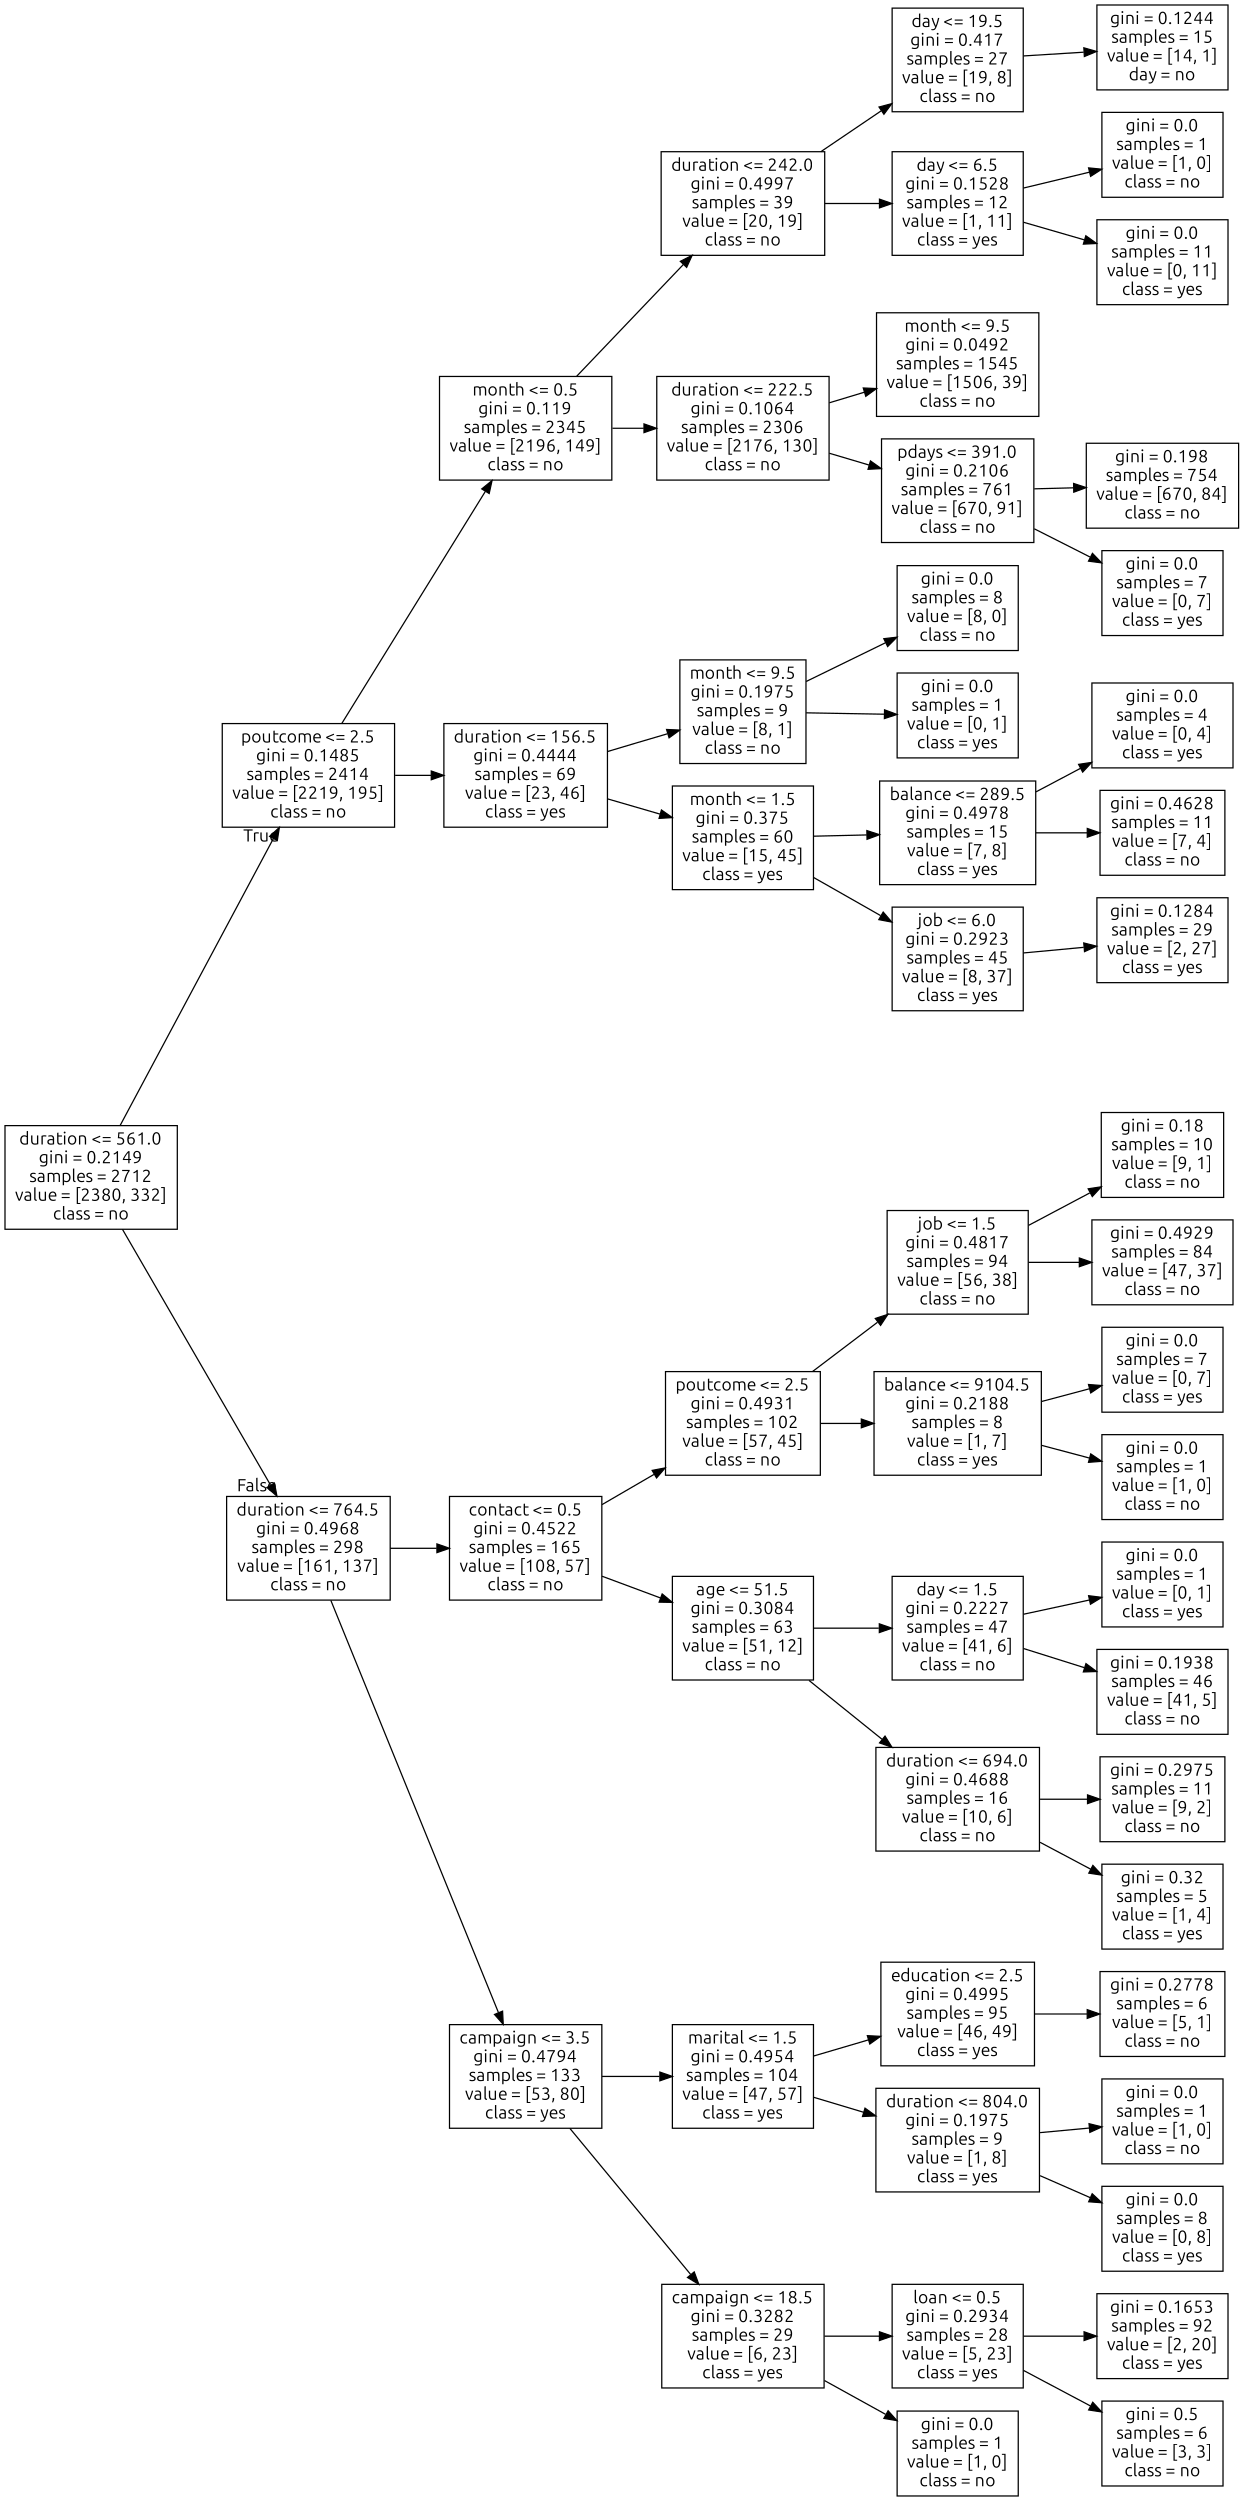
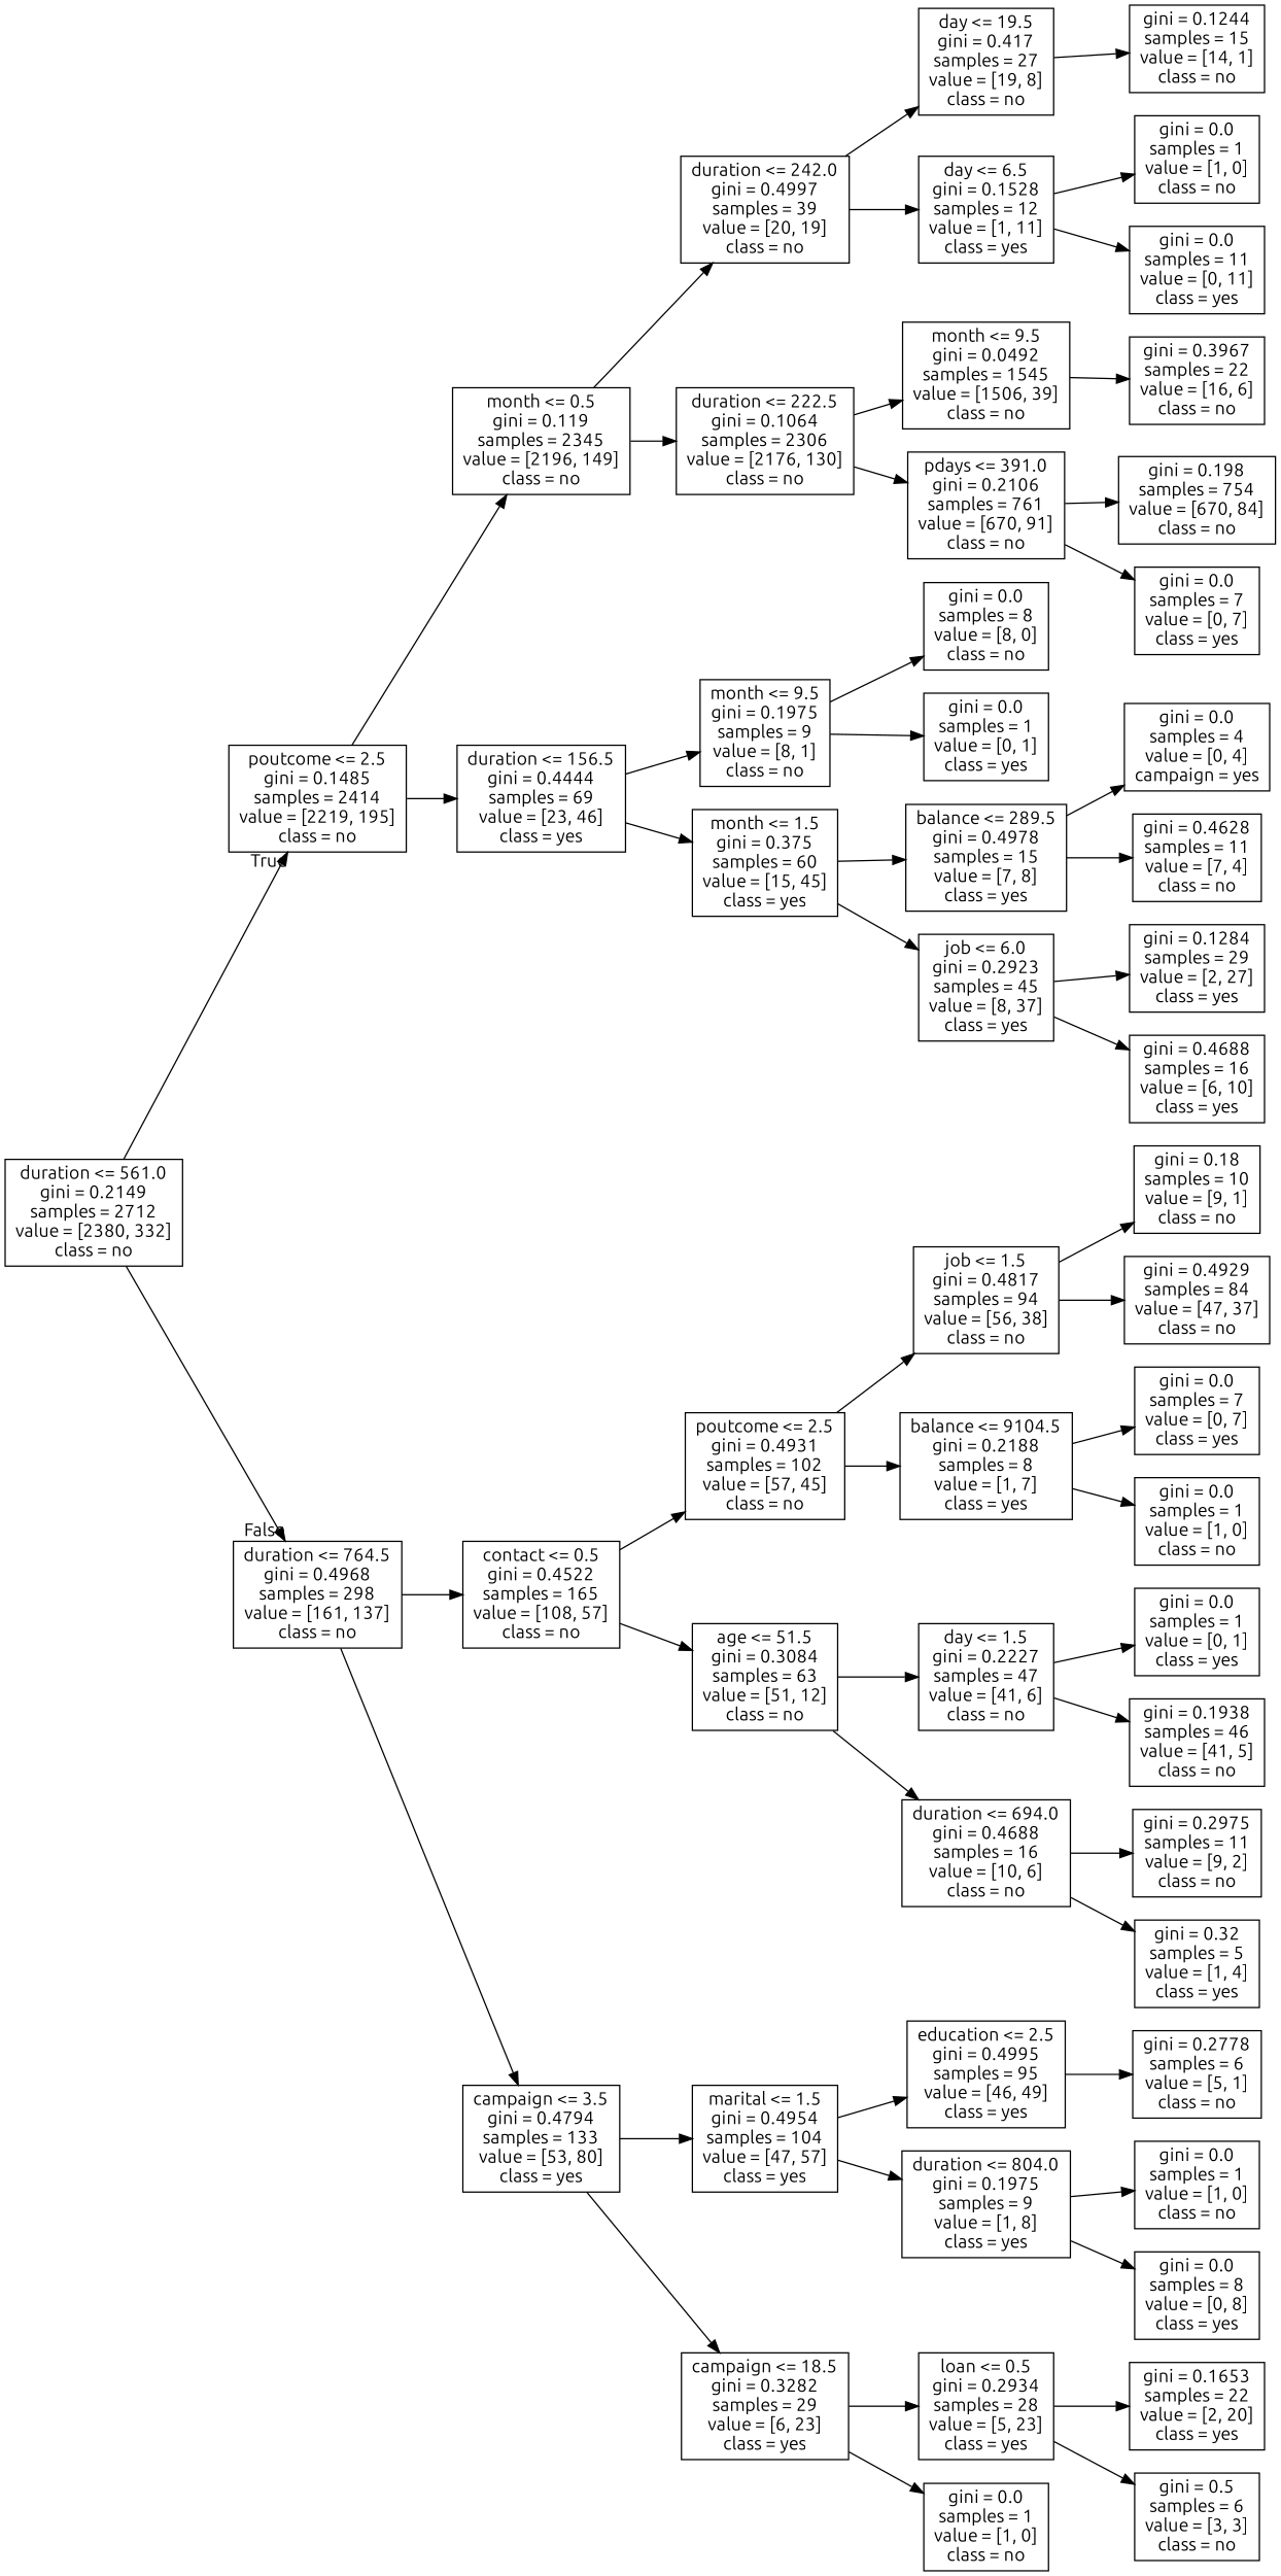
  digraph {
    fontname=Ubuntu
    rankdir=LR
    node [fontname=Ubuntu shape=box]
    edge [fontname=Ubuntu]
    n1 [label="duration <= 561.0\ngini = 0.2149\nsamples = 2712\nvalue = [2380, 332]\nclass = no"]
    n2 [label="poutcome <= 2.5\ngini = 0.1485\nsamples = 2414\nvalue = [2219, 195]\nclass = no"]
    n3 [label="duration <= 764.5\ngini = 0.4968\nsamples = 298\nvalue = [161, 137]\nclass = no"]
    n4 [label="month <= 0.5\ngini = 0.119\nsamples = 2345\nvalue = [2196, 149]\nclass = no"]
    n5 [label="duration <= 156.5\ngini = 0.4444\nsamples = 69\nvalue = [23, 46]\nclass = yes"]
    n6 [label="contact <= 0.5\ngini = 0.4522\nsamples = 165\nvalue = [108, 57]\nclass = no"]
    n7 [label="campaign <= 3.5\ngini = 0.4794\nsamples = 133\nvalue = [53, 80]\nclass = yes"]
    n8 [label="duration <= 242.0\ngini = 0.4997\nsamples = 39\nvalue = [20, 19]\nclass = no"]
    n9 [label="duration <= 222.5\ngini = 0.1064\nsamples = 2306\nvalue = [2176, 130]\nclass = no"]
    n10 [label="month <= 9.5\ngini = 0.1975\nsamples = 9\nvalue = [8, 1]\nclass = no"]
    n11 [label="month <= 1.5\ngini = 0.375\nsamples = 60\nvalue = [15, 45]\nclass = yes"]
    n12 [label="day <= 19.5\ngini = 0.417\nsamples = 27\nvalue = [19, 8]\nclass = no"]
    n13 [label="day <= 6.5\ngini = 0.1528\nsamples = 12\nvalue = [1, 11]\nclass = yes"]
    n14 [label="month <= 9.5\ngini = 0.0492\nsamples = 1545\nvalue = [1506, 39]\nclass = no"]
    n15 [label="pdays <= 391.0\ngini = 0.2106\nsamples = 761\nvalue = [670, 91]\nclass = no"]
-   n16 [label="gini = 0.1244\nsamples = 15\nvalue = [14, 1]\nday = no"]
+   n16 [label="gini = 0.1244\nsamples = 15\nvalue = [14, 1]\nclass = no"]
    n17 [label="gini = 0.0\nsamples = 1\nvalue = [1, 0]\nclass = no"]
    n18 [label="gini = 0.0\nsamples = 11\nvalue = [0, 11]\nclass = yes"]
+   n19 [label="gini = 0.3967\nsamples = 22\nvalue = [16, 6]\nclass = no"]
    n20 [label="gini = 0.198\nsamples = 754\nvalue = [670, 84]\nclass = no"]
    n21 [label="gini = 0.0\nsamples = 7\nvalue = [0, 7]\nclass = yes"]
    n22 [label="gini = 0.0\nsamples = 8\nvalue = [8, 0]\nclass = no"]
    n23 [label="gini = 0.0\nsamples = 1\nvalue = [0, 1]\nclass = yes"]
    n24 [label="balance <= 289.5\ngini = 0.4978\nsamples = 15\nvalue = [7, 8]\nclass = yes"]
    n25 [label="job <= 6.0\ngini = 0.2923\nsamples = 45\nvalue = [8, 37]\nclass = yes"]
-   n26 [label="gini = 0.0\nsamples = 4\nvalue = [0, 4]\nclass = yes"]
+   n26 [label="gini = 0.0\nsamples = 4\nvalue = [0, 4]\ncampaign = yes"]
    n27 [label="gini = 0.4628\nsamples = 11\nvalue = [7, 4]\nclass = no"]
    n28 [label="gini = 0.1284\nsamples = 29\nvalue = [2, 27]\nclass = yes"]
+   n29 [label="gini = 0.4688\nsamples = 16\nvalue = [6, 10]\nclass = yes"]
    n30 [label="poutcome <= 2.5\ngini = 0.4931\nsamples = 102\nvalue = [57, 45]\nclass = no"]
    n31 [label="age <= 51.5\ngini = 0.3084\nsamples = 63\nvalue = [51, 12]\nclass = no"]
    n32 [label="marital <= 1.5\ngini = 0.4954\nsamples = 104\nvalue = [47, 57]\nclass = yes"]
    n33 [label="campaign <= 18.5\ngini = 0.3282\nsamples = 29\nvalue = [6, 23]\nclass = yes"]
    n34 [label="job <= 1.5\ngini = 0.4817\nsamples = 94\nvalue = [56, 38]\nclass = no"]
    n35 [label="balance <= 9104.5\ngini = 0.2188\nsamples = 8\nvalue = [1, 7]\nclass = yes"]
    n36 [label="day <= 1.5\ngini = 0.2227\nsamples = 47\nvalue = [41, 6]\nclass = no"]
    n37 [label="duration <= 694.0\ngini = 0.4688\nsamples = 16\nvalue = [10, 6]\nclass = no"]
    n38 [label="gini = 0.18\nsamples = 10\nvalue = [9, 1]\nclass = no"]
    n39 [label="gini = 0.4929\nsamples = 84\nvalue = [47, 37]\nclass = no"]
    n40 [label="gini = 0.0\nsamples = 7\nvalue = [0, 7]\nclass = yes"]
    n41 [label="gini = 0.0\nsamples = 1\nvalue = [1, 0]\nclass = no"]
    n42 [label="gini = 0.0\nsamples = 1\nvalue = [0, 1]\nclass = yes"]
    n43 [label="gini = 0.1938\nsamples = 46\nvalue = [41, 5]\nclass = no"]
    n44 [label="gini = 0.2975\nsamples = 11\nvalue = [9, 2]\nclass = no"]
    n45 [label="gini = 0.32\nsamples = 5\nvalue = [1, 4]\nclass = yes"]
    n46 [label="education <= 2.5\ngini = 0.4995\nsamples = 95\nvalue = [46, 49]\nclass = yes"]
    n47 [label="duration <= 804.0\ngini = 0.1975\nsamples = 9\nvalue = [1, 8]\nclass = yes"]
    n48 [label="loan <= 0.5\ngini = 0.2934\nsamples = 28\nvalue = [5, 23]\nclass = yes"]
    n49 [label="gini = 0.0\nsamples = 1\nvalue = [1, 0]\nclass = no"]
    n50 [label="gini = 0.2778\nsamples = 6\nvalue = [5, 1]\nclass = no"]
    n51 [label="gini = 0.0\nsamples = 1\nvalue = [1, 0]\nclass = no"]
    n52 [label="gini = 0.0\nsamples = 8\nvalue = [0, 8]\nclass = yes"]
-   n53 [label="gini = 0.1653\nsamples = 92\nvalue = [2, 20]\nclass = yes"]
+   n53 [label="gini = 0.1653\nsamples = 22\nvalue = [2, 20]\nclass = yes"]
    n54 [label="gini = 0.5\nsamples = 6\nvalue = [3, 3]\nclass = no"]
    n1 -> n2 [headlabel=True labelangle=45 labeldistance=2.5]
    n1 -> n3 [headlabel=False labelangle=-45 labeldistance=2.5]
    n2 -> n4
    n2 -> n5
    n3 -> n6
    n3 -> n7
    n4 -> n8
    n4 -> n9
    n5 -> n10
    n5 -> n11
    n6 -> n30
    n6 -> n31
    n7 -> n32
    n7 -> n33
    n8 -> n12
    n8 -> n13
    n9 -> n14
    n9 -> n15
    n10 -> n22
    n10 -> n23
    n11 -> n24
    n11 -> n25
    n12 -> n16
    n13 -> n17
    n13 -> n18
+   n14 -> n19
    n15 -> n20
    n15 -> n21
    n24 -> n26
    n24 -> n27
    n25 -> n28
+   n25 -> n29
    n30 -> n34
    n30 -> n35
    n31 -> n36
    n31 -> n37
    n32 -> n46
    n32 -> n47
    n33 -> n48
    n33 -> n49
    n34 -> n38
    n34 -> n39
    n35 -> n40
    n35 -> n41
    n36 -> n42
    n36 -> n43
    n37 -> n44
    n37 -> n45
    n46 -> n50
    n47 -> n51
    n47 -> n52
    n48 -> n53
    n48 -> n54
  }
